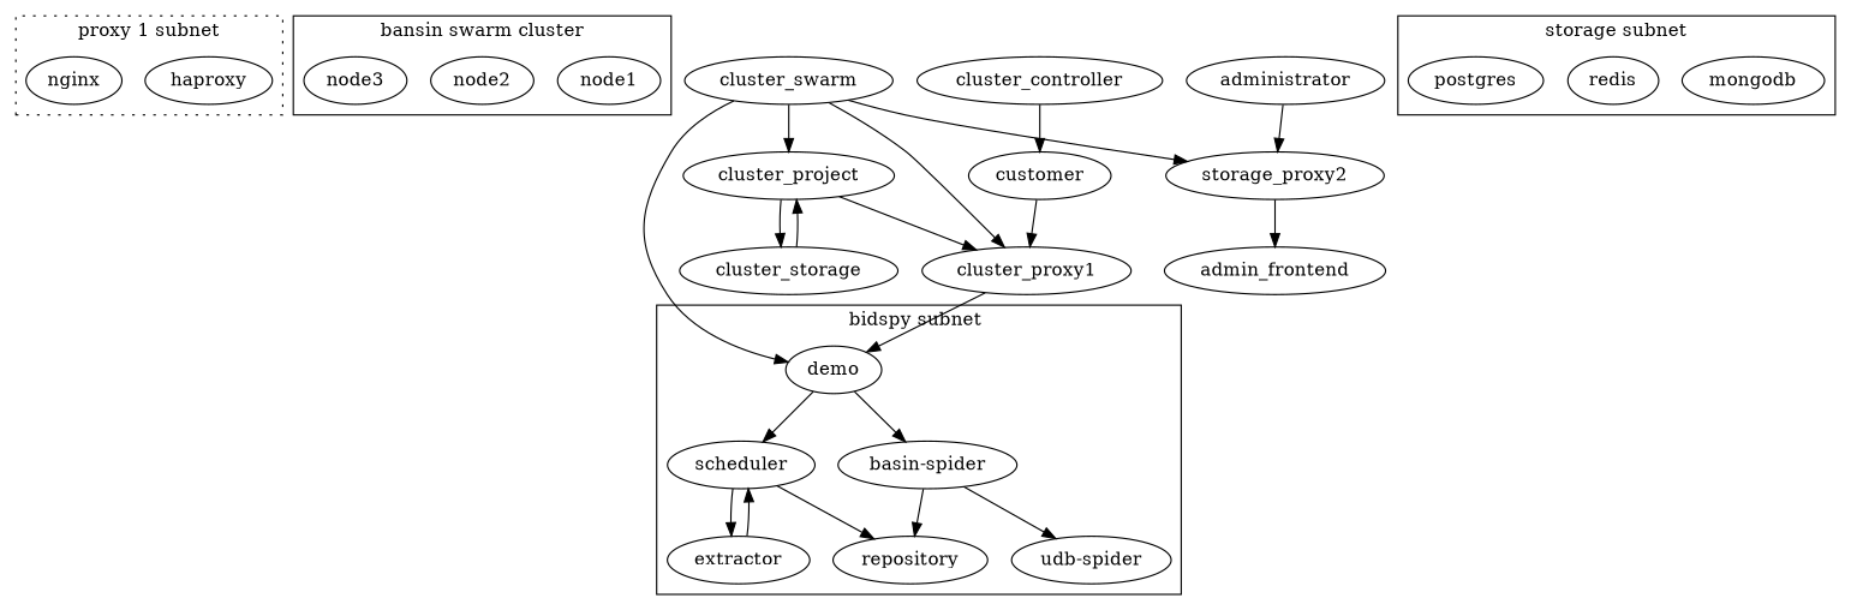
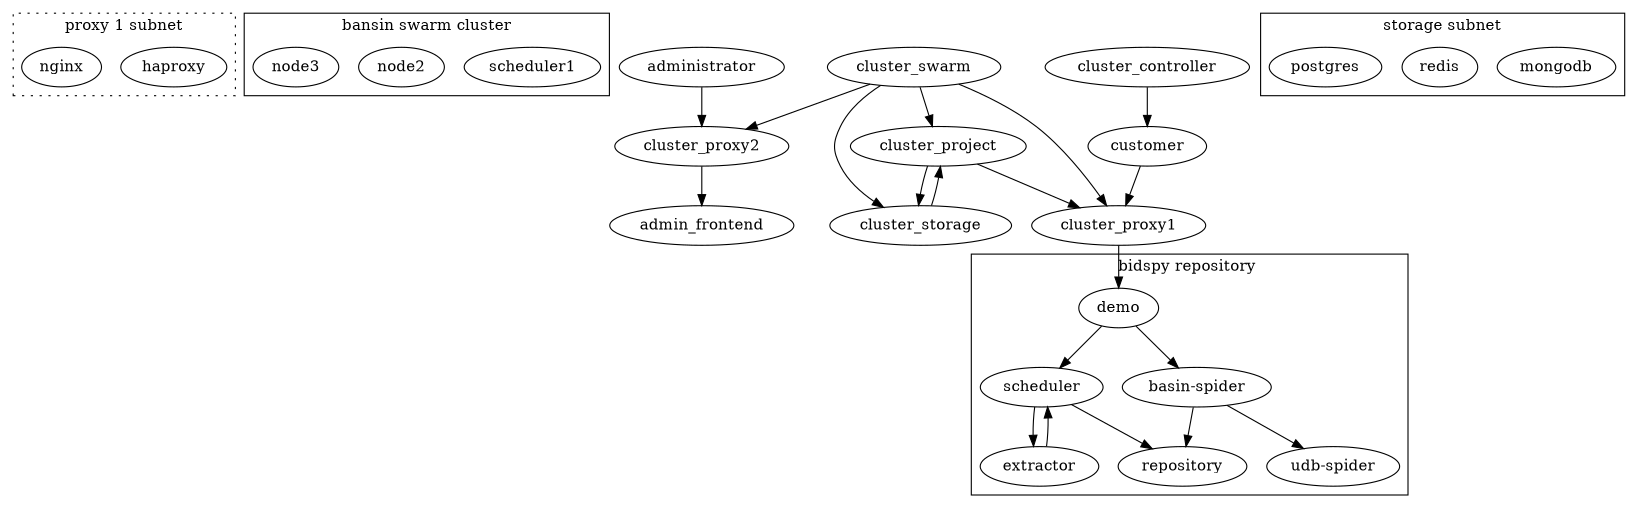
  digraph {
    haproxy
    nginx
-   node1
+   node1 [label=scheduler1]
    node2
    node3
    demo
    scheduler
    "basin-spider"
    extractor
    repository
    "udb-spider"
    mongodb
    redis
    postgres
    cluster_controller
    customer
    cluster_swarm
    cluster_proxy1
-   cluster_proxy2 [label=storage_proxy2]
+   cluster_proxy2
    cluster_project
    cluster_storage
    admin_frontend
    administrator
    subgraph cluster_1 {
      label="proxy 1 subnet"
      style=dotted
      haproxy
      nginx
    }
    subgraph cluster_2 {
      label="bansin swarm cluster"
      node1
      node2
      node3
    }
    subgraph cluster_3 {
      label="proxy 2 subnet"
      style=dotted
    }
    subgraph cluster_4 {
-     label="bidspy subnet "
+     label="bidspy repository "
      demo
      scheduler
      "basin-spider"
      extractor
      repository
      "udb-spider"
    }
    subgraph cluster_5 {
      label="storage subnet"
      mongodb
      redis
      postgres
    }
    demo -> scheduler
    demo -> "basin-spider"
    scheduler -> extractor
    scheduler -> repository
    "basin-spider" -> repository
    "basin-spider" -> "udb-spider"
    extractor -> scheduler
    cluster_controller -> customer
    customer -> cluster_proxy1
    cluster_swarm -> cluster_proxy1
    cluster_swarm -> cluster_proxy2
    cluster_swarm -> cluster_project
-   cluster_swarm -> demo
+   cluster_swarm -> cluster_storage
    cluster_proxy1 -> demo
    cluster_proxy2 -> admin_frontend
    cluster_project -> cluster_proxy1
    cluster_project -> cluster_storage
    cluster_storage -> cluster_project
    administrator -> cluster_proxy2
  }
